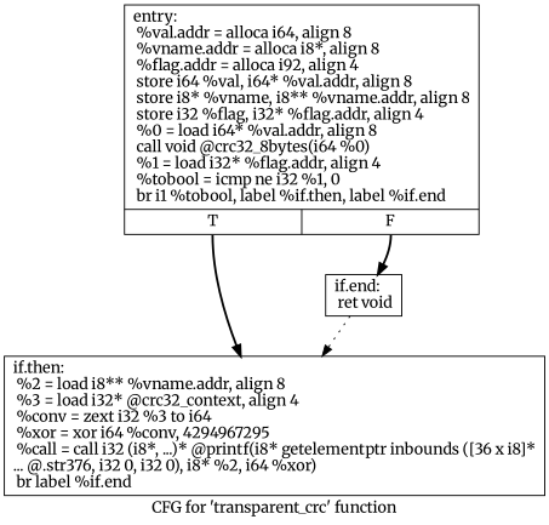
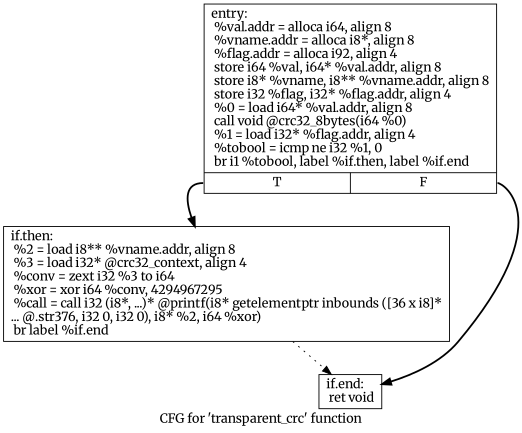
  digraph {
    fontname=Merriweather
    label="CFG for 'transparent_crc' function"
    node [fontname=Merriweather shape=record]
    edge [arrowhead=normal fontname=Merriweather style=bold]
    n1 [label="{entry:\l  %val.addr = alloca i64, align 8\l  %vname.addr = alloca i8*, align 8\l  %flag.addr = alloca i92, align 4\l  store i64 %val, i64* %val.addr, align 8\l  store i8* %vname, i8** %vname.addr, align 8\l  store i32 %flag, i32* %flag.addr, align 4\l  %0 = load i64* %val.addr, align 8\l  call void @crc32_8bytes(i64 %0)\l  %1 = load i32* %flag.addr, align 4\l  %tobool = icmp ne i32 %1, 0\l  br i1 %tobool, label %if.then, label %if.end\l|{<s0>T|<s1>F}}"]
    n2 [label="{if.then:                                          \l  %2 = load i8** %vname.addr, align 8\l  %3 = load i32* @crc32_context, align 4\l  %conv = zext i32 %3 to i64\l  %xor = xor i64 %conv, 4294967295\l  %call = call i32 (i8*, ...)* @printf(i8* getelementptr inbounds ([36 x i8]*\l... @.str376, i32 0, i32 0), i8* %2, i64 %xor)\l  br label %if.end\l}"]
    n3 [label="{if.end:                                           \l  ret void\l}"]
    n1 -> n2 [tailport=s0]
    n1 -> n3 [tailport=s1]
-   n3 -> n2 [style=dotted]
+   n2 -> n3 [style=dotted]
  }
